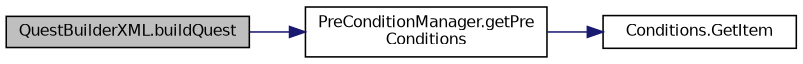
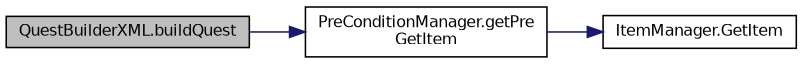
  digraph {
    rankdir=LR
    node [color=black fillcolor=white fontname=Helvetica fontsize=10 shape=record style=filled]
    edge [color=midnightblue fontname=Helvetica fontsize=10 labelfontname=Helvetica labelfontsize=10 style=solid]
    n1 [fillcolor=grey75 fontcolor=black height=0.2 label="QuestBuilderXML.buildQuest" width=0.4]
-   n2 [height=0.2 label="PreConditionManager.getPre\lConditions" width=0.4]
-   n3 [height=0.2 label="Conditions.GetItem" width=0.4]
+   n2 [height=0.2 label="PreConditionManager.getPre\lGetItem" width=0.4]
+   n3 [height=0.2 label="ItemManager.GetItem" width=0.4]
    n1 -> n2
    n2 -> n3
  }
